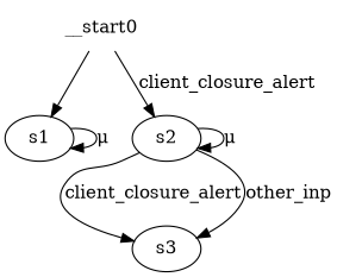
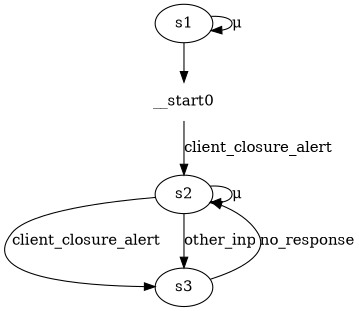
  digraph {
    n1 [label=s1]
    n2 [label=s2]
    n3 [label=s3]
    __start0 [shape=none]
    n1 -> n1 [label="μ"]
    n2 -> n2 [label="μ"]
    n2 -> n3 [label=client_closure_alert]
    n2 -> n3 [label=other_inp]
-   __start0 -> n1
+   n3 -> n2 [label=no_response]
+   n1 -> __start0
    __start0 -> n2 [label=client_closure_alert]
  }
